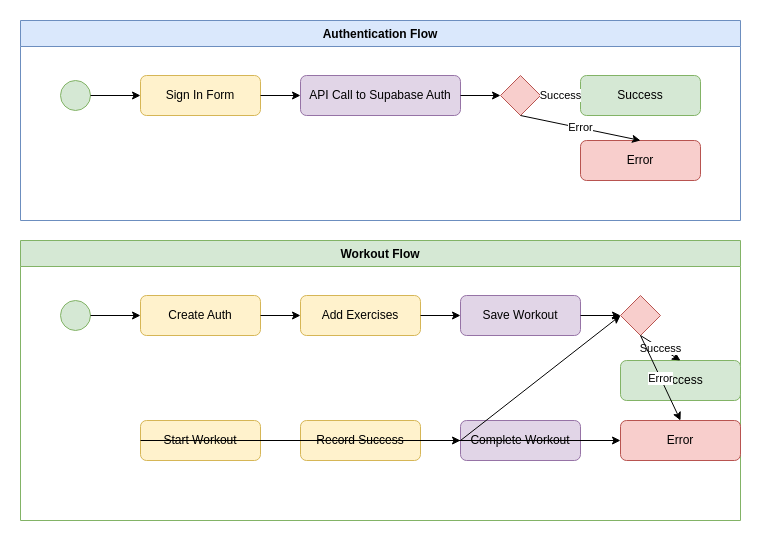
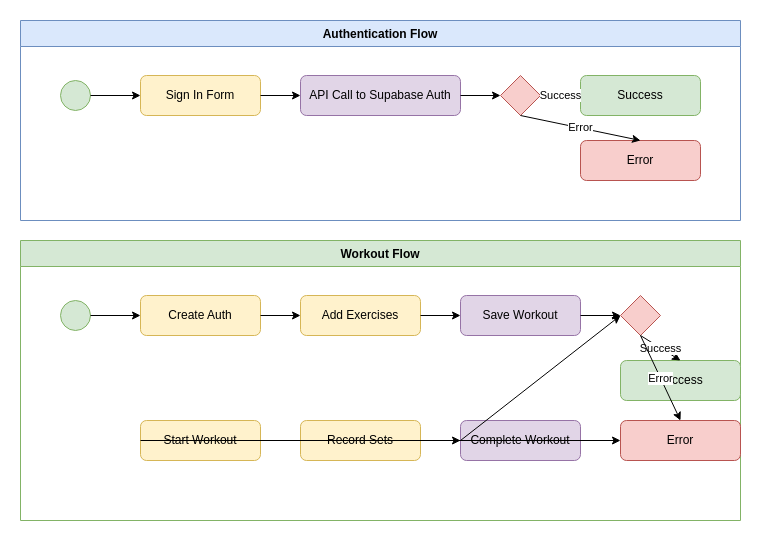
  <mxCell id="0" />
  <mxCell id="1" parent="0" />
  <mxCell id="2" value="Authentication Flow" style="swimlane;fontStyle=1;align=center;verticalAlign=top;childLayout=stackLayout;horizontal=1;startSize=26;horizontalStack=0;resizeParent=1;resizeParentMax=0;resizeLast=0;collapsible=1;marginBottom=0;fillColor=#dae8fc;strokeColor=#6c8ebf;" vertex="1" parent="1"><mxGeometry x="20" y="20" width="720" height="200" as="geometry" /></mxCell>
  <mxCell id="3" value="" style="ellipse;whiteSpace=wrap;html=1;aspect=fixed;fillColor=#d5e8d4;strokeColor=#82b366;" vertex="1" parent="2"><mxGeometry x="40" y="60" width="30" height="30" as="geometry" /></mxCell>
  <mxCell id="4" value="Sign In Form" style="rounded=1;whiteSpace=wrap;html=1;fillColor=#fff2cc;strokeColor=#d6b656;" vertex="1" parent="2"><mxGeometry x="120" y="55" width="120" height="40" as="geometry" /></mxCell>
  <mxCell id="5" value="API Call to Supabase Auth" style="rounded=1;whiteSpace=wrap;html=1;fillColor=#e1d5e7;strokeColor=#9673a6;" vertex="1" parent="2"><mxGeometry x="280" y="55" width="160" height="40" as="geometry" /></mxCell>
  <mxCell id="6" value="" style="rhombus;whiteSpace=wrap;html=1;fillColor=#f8cecc;strokeColor=#b85450;" vertex="1" parent="2"><mxGeometry x="480" y="55" width="40" height="40" as="geometry" /></mxCell>
  <mxCell id="7" value="Success" style="rounded=1;whiteSpace=wrap;html=1;fillColor=#d5e8d4;strokeColor=#82b366;" vertex="1" parent="2"><mxGeometry x="560" y="55" width="120" height="40" as="geometry" /></mxCell>
  <mxCell id="8" value="Error" style="rounded=1;whiteSpace=wrap;html=1;fillColor=#f8cecc;strokeColor=#b85450;" vertex="1" parent="2"><mxGeometry x="560" y="120" width="120" height="40" as="geometry" /></mxCell>
  <mxCell id="9" value="" style="endArrow=classic;html=1;exitX=1;exitY=0.5;exitDx=0;exitDy=0;entryX=0;entryY=0.5;entryDx=0;entryDy=0;" edge="1" parent="2" source="3" target="4"><mxGeometry width="50" height="50" relative="1" as="geometry"><mxPoint x="390" y="400" as="sourcePoint" /><mxPoint x="440" y="350" as="targetPoint" /></mxGeometry></mxCell>
  <mxCell id="10" value="" style="endArrow=classic;html=1;exitX=1;exitY=0.5;exitDx=0;exitDy=0;entryX=0;entryY=0.5;entryDx=0;entryDy=0;" edge="1" parent="2" source="4" target="5"><mxGeometry width="50" height="50" relative="1" as="geometry"><mxPoint x="390" y="400" as="sourcePoint" /><mxPoint x="440" y="350" as="targetPoint" /></mxGeometry></mxCell>
  <mxCell id="11" value="" style="endArrow=classic;html=1;exitX=1;exitY=0.5;exitDx=0;exitDy=0;entryX=0;entryY=0.5;entryDx=0;entryDy=0;" edge="1" parent="2" source="5" target="6"><mxGeometry width="50" height="50" relative="1" as="geometry"><mxPoint x="390" y="400" as="sourcePoint" /><mxPoint x="440" y="350" as="targetPoint" /></mxGeometry></mxCell>
  <mxCell id="12" value="Success" style="endArrow=classic;html=1;exitX=1;exitY=0.5;exitDx=0;exitDy=0;entryX=0;entryY=0.5;entryDx=0;entryDy=0;" edge="1" parent="2" source="6" target="7"><mxGeometry width="50" height="50" relative="1" as="geometry"><mxPoint x="390" y="400" as="sourcePoint" /><mxPoint x="440" y="350" as="targetPoint" /></mxGeometry></mxCell>
  <mxCell id="13" value="Error" style="endArrow=classic;html=1;exitX=0.5;exitY=1;exitDx=0;exitDy=0;entryX=0.5;entryY=0;entryDx=0;entryDy=0;" edge="1" parent="2" source="6" target="8"><mxGeometry width="50" height="50" relative="1" as="geometry"><mxPoint x="390" y="400" as="sourcePoint" /><mxPoint x="440" y="350" as="targetPoint" /></mxGeometry></mxCell>
  <mxCell id="14" value="Workout Flow" style="swimlane;fontStyle=1;align=center;verticalAlign=top;childLayout=stackLayout;horizontal=1;startSize=26;horizontalStack=0;resizeParent=1;resizeParentMax=0;resizeLast=0;collapsible=1;marginBottom=0;fillColor=#d5e8d4;strokeColor=#82b366;" vertex="1" parent="1"><mxGeometry x="20" y="240" width="720" height="280" as="geometry" /></mxCell>
  <mxCell id="15" value="" style="ellipse;whiteSpace=wrap;html=1;aspect=fixed;fillColor=#d5e8d4;strokeColor=#82b366;" vertex="1" parent="14"><mxGeometry x="40" y="60" width="30" height="30" as="geometry" /></mxCell>
  <mxCell id="16" value="Create Auth" style="rounded=1;whiteSpace=wrap;html=1;fillColor=#fff2cc;strokeColor=#d6b656;" vertex="1" parent="14"><mxGeometry x="120" y="55" width="120" height="40" as="geometry" /></mxCell>
  <mxCell id="17" value="Add Exercises" style="rounded=1;whiteSpace=wrap;html=1;fillColor=#fff2cc;strokeColor=#d6b656;" vertex="1" parent="14"><mxGeometry x="280" y="55" width="120" height="40" as="geometry" /></mxCell>
  <mxCell id="18" value="Save Workout" style="rounded=1;whiteSpace=wrap;html=1;fillColor=#e1d5e7;strokeColor=#9673a6;" vertex="1" parent="14"><mxGeometry x="440" y="55" width="120" height="40" as="geometry" /></mxCell>
  <mxCell id="19" value="" style="rhombus;whiteSpace=wrap;html=1;fillColor=#f8cecc;strokeColor=#b85450;" vertex="1" parent="14"><mxGeometry x="600" y="55" width="40" height="40" as="geometry" /></mxCell>
  <mxCell id="20" value="Success" style="rounded=1;whiteSpace=wrap;html=1;fillColor=#d5e8d4;strokeColor=#82b366;" vertex="1" parent="14"><mxGeometry x="600" y="120" width="120" height="40" as="geometry" /></mxCell>
  <mxCell id="21" value="Error" style="rounded=1;whiteSpace=wrap;html=1;fillColor=#f8cecc;strokeColor=#b85450;" vertex="1" parent="14"><mxGeometry x="600" y="180" width="120" height="40" as="geometry" /></mxCell>
  <mxCell id="22" value="Start Workout" style="rounded=1;whiteSpace=wrap;html=1;fillColor=#fff2cc;strokeColor=#d6b656;" vertex="1" parent="14"><mxGeometry x="120" y="180" width="120" height="40" as="geometry" /></mxCell>
- <mxCell id="23" value="Record Success" style="rounded=1;whiteSpace=wrap;html=1;fillColor=#fff2cc;strokeColor=#d6b656;" vertex="1" parent="14"><mxGeometry x="280" y="180" width="120" height="40" as="geometry" /></mxCell>
+ <mxCell id="23" value="Record Sets" style="rounded=1;whiteSpace=wrap;html=1;fillColor=#fff2cc;strokeColor=#d6b656;" vertex="1" parent="14"><mxGeometry x="280" y="180" width="120" height="40" as="geometry" /></mxCell>
  <mxCell id="24" value="Complete Workout" style="rounded=1;whiteSpace=wrap;html=1;fillColor=#e1d5e7;strokeColor=#9673a6;" vertex="1" parent="14"><mxGeometry x="440" y="180" width="120" height="40" as="geometry" /></mxCell>
  <mxCell id="25" value="" style="endArrow=classic;html=1;exitX=1;exitY=0.5;exitDx=0;exitDy=0;entryX=0;entryY=0.5;entryDx=0;entryDy=0;" edge="1" parent="14" source="15" target="16"><mxGeometry width="50" height="50" relative="1" as="geometry"><mxPoint x="390" y="400" as="sourcePoint" /><mxPoint x="440" y="350" as="targetPoint" /></mxGeometry></mxCell>
  <mxCell id="26" value="" style="endArrow=classic;html=1;exitX=1;exitY=0.5;exitDx=0;exitDy=0;entryX=0;entryY=0.5;entryDx=0;entryDy=0;" edge="1" parent="14" source="16" target="17"><mxGeometry width="50" height="50" relative="1" as="geometry"><mxPoint x="390" y="400" as="sourcePoint" /><mxPoint x="440" y="350" as="targetPoint" /></mxGeometry></mxCell>
  <mxCell id="27" value="" style="endArrow=classic;html=1;exitX=1;exitY=0.5;exitDx=0;exitDy=0;entryX=0;entryY=0.5;entryDx=0;entryDy=0;" edge="1" parent="14" source="17" target="18"><mxGeometry width="50" height="50" relative="1" as="geometry"><mxPoint x="390" y="400" as="sourcePoint" /><mxPoint x="440" y="350" as="targetPoint" /></mxGeometry></mxCell>
  <mxCell id="28" value="" style="endArrow=classic;html=1;exitX=1;exitY=0.5;exitDx=0;exitDy=0;entryX=0;entryY=0.5;entryDx=0;entryDy=0;" edge="1" parent="14" source="18" target="19"><mxGeometry width="50" height="50" relative="1" as="geometry"><mxPoint x="390" y="400" as="sourcePoint" /><mxPoint x="440" y="350" as="targetPoint" /></mxGeometry></mxCell>
  <mxCell id="29" value="Success" style="endArrow=classic;html=1;exitX=0.5;exitY=1;exitDx=0;exitDy=0;entryX=0.5;entryY=0;entryDx=0;entryDy=0;" edge="1" parent="14" source="19" target="20"><mxGeometry width="50" height="50" relative="1" as="geometry"><mxPoint x="390" y="400" as="sourcePoint" /><mxPoint x="440" y="350" as="targetPoint" /></mxGeometry></mxCell>
  <mxCell id="30" value="Error" style="endArrow=classic;html=1;exitX=0.5;exitY=1;exitDx=0;exitDy=0;entryX=0.5;entryY=0;entryDx=0;entryDy=0;" edge="1" parent="14" source="19" target="21"><mxGeometry width="50" height="50" relative="1" as="geometry"><mxPoint x="390" y="400" as="sourcePoint" /><mxPoint x="440" y="350" as="targetPoint" /></mxGeometry></mxCell>
  <mxCell id="31" value="" style="endArrow=classic;html=1;exitX=0;exitY=0.5;exitDx=0;exitDy=0;entryX=0;entryY=0.5;entryDx=0;entryDy=0;" edge="1" parent="14" source="22" target="21"><mxGeometry width="50" height="50" relative="1" as="geometry"><mxPoint x="390" y="400" as="sourcePoint" /><mxPoint x="440" y="350" as="targetPoint" /></mxGeometry></mxCell>
  <mxCell id="32" value="" style="endArrow=classic;html=1;exitX=1;exitY=0.5;exitDx=0;exitDy=0;entryX=0;entryY=0.5;entryDx=0;entryDy=0;" edge="1" parent="14" source="23" target="24"><mxGeometry width="50" height="50" relative="1" as="geometry"><mxPoint x="390" y="400" as="sourcePoint" /><mxPoint x="440" y="350" as="targetPoint" /></mxGeometry></mxCell>
  <mxCell id="33" value="" style="endArrow=classic;html=1;exitX=0;exitY=0.5;exitDx=0;exitDy=0;entryX=0;entryY=0.5;entryDx=0;entryDy=0;" edge="1" parent="14" source="24" target="19"><mxGeometry width="50" height="50" relative="1" as="geometry"><mxPoint x="390" y="400" as="sourcePoint" /><mxPoint x="440" y="350" as="targetPoint" /></mxGeometry></mxCell>
